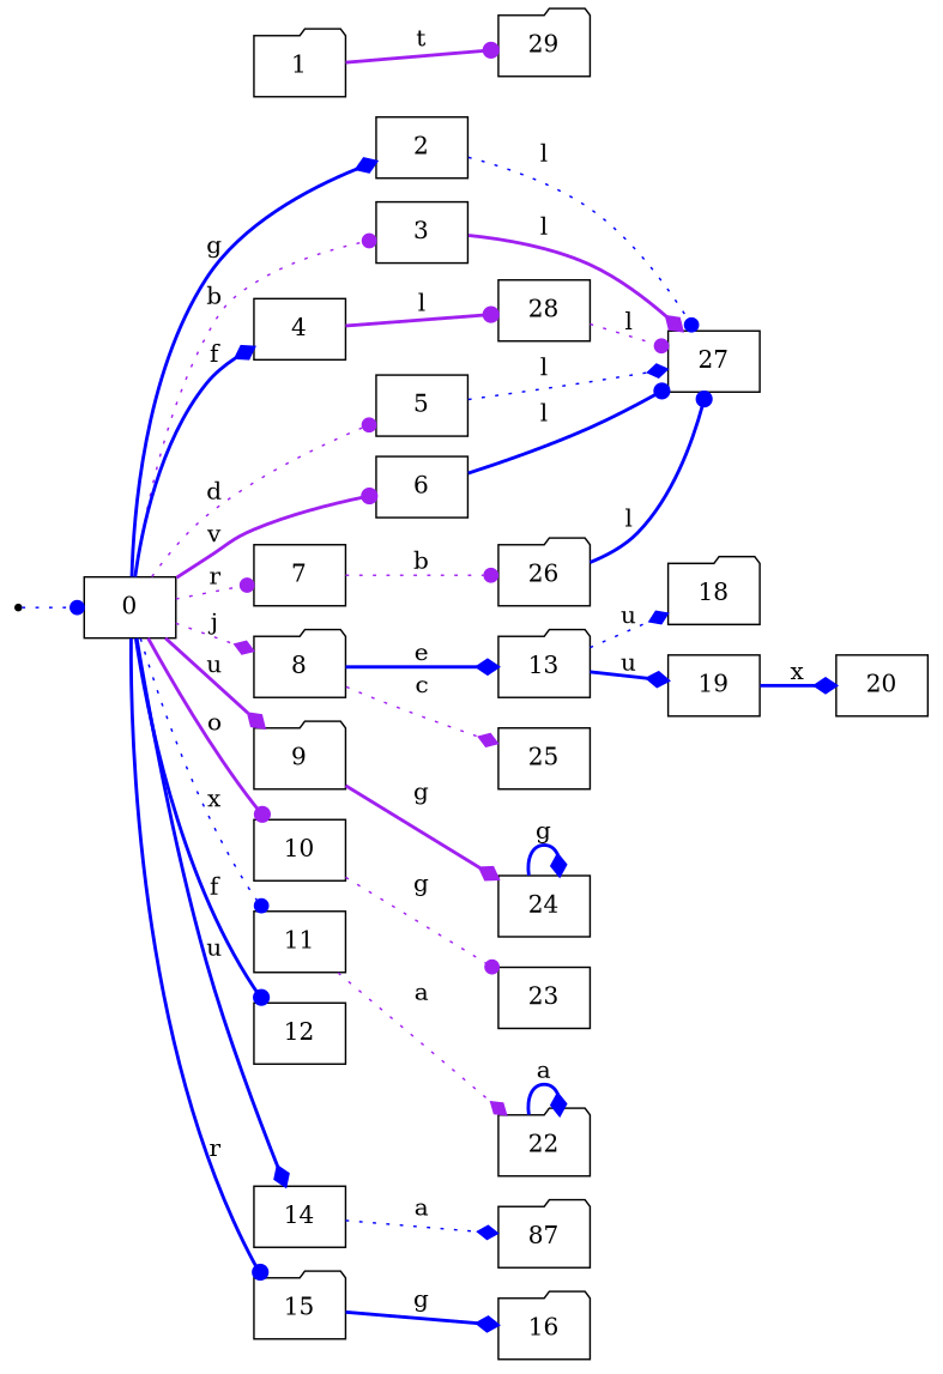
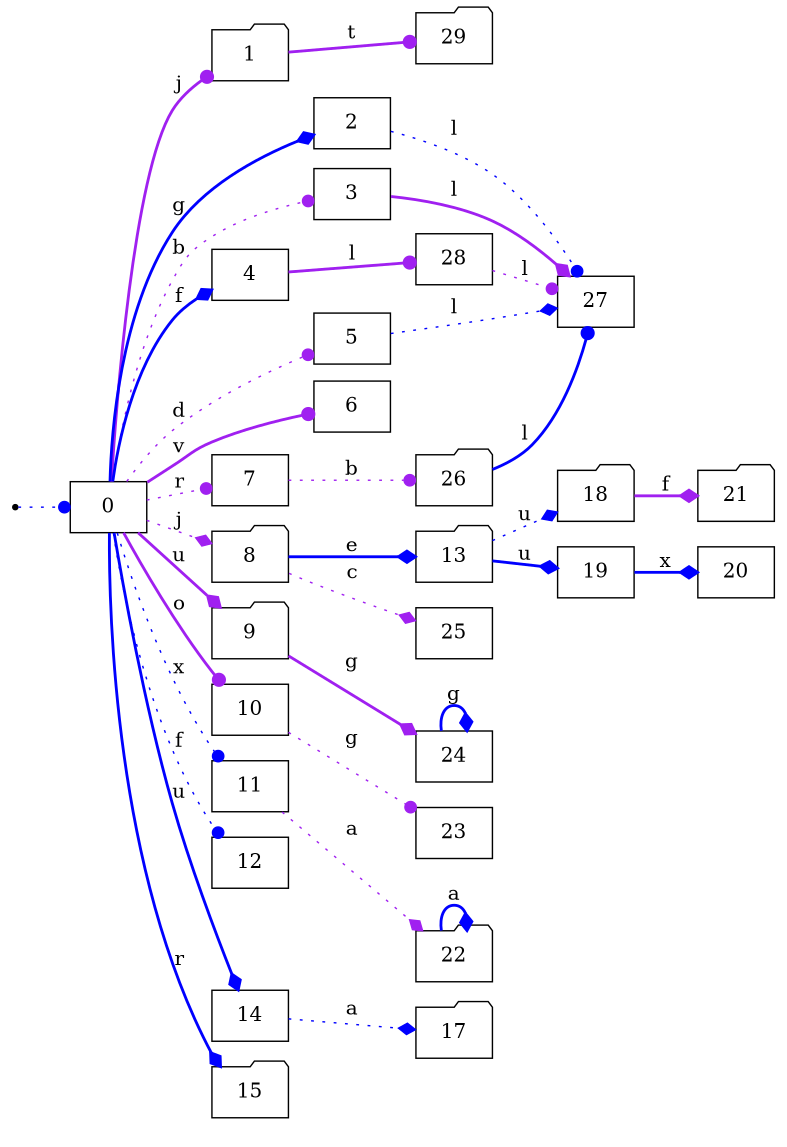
  digraph {
    rankdir=LR
    node [shape=box]
    edge [arrowhead=diamond color=blue style=bold]
    dummy0 [shape=point]
    0
    1 [shape=folder]
    2
    3
    4
    5
    6
    7
    8 [shape=folder]
    9 [shape=folder]
    10
    11
    12
    14
    15 [shape=folder]
    29 [shape=folder]
    27
    28
    26 [shape=folder]
    13 [shape=folder]
    25
    24
    23
    22 [shape=folder]
    18 [shape=folder]
    19
-   17 [shape=folder label=87]
-   16 [shape=folder]
+   17 [shape=folder]
+   21 [shape=folder]
    20
    dummy0 -> 0 [arrowhead=dot style=dotted]
+   0 -> 1 [arrowhead=dot color=purple label=j]
    0 -> 2 [label=g]
    0 -> 3 [arrowhead=dot color=purple label=b style=dotted]
    0 -> 4 [label=f]
    0 -> 5 [arrowhead=dot color=purple label=d style=dotted]
    0 -> 6 [arrowhead=dot color=purple label=v]
    0 -> 7 [arrowhead=dot color=purple label=r style=dotted]
    0 -> 8 [color=purple label=j style=dotted]
    0 -> 9 [color=purple label=u]
    0 -> 10 [arrowhead=dot color=purple label=o]
    0 -> 11 [arrowhead=dot label=x style=dotted]
-   0 -> 12 [arrowhead=dot label=f]
+   0 -> 12 [arrowhead=dot label=f style=dotted]
    0 -> 14 [label=u]
-   0 -> 15 [arrowhead=dot label=r]
+   0 -> 15 [label=r]
    1 -> 29 [arrowhead=dot color=purple label=t]
    2 -> 27 [arrowhead=dot label=l style=dotted]
    3 -> 27 [color=purple label=l]
    4 -> 28 [arrowhead=dot color=purple label=l]
    5 -> 27 [label=l style=dotted]
-   6 -> 27 [arrowhead=dot label=l]
    7 -> 26 [arrowhead=dot color=purple label=b style=dotted]
    8 -> 13 [label=e]
    8 -> 25 [color=purple label=c style=dotted]
    9 -> 24 [color=purple label=g]
    10 -> 23 [arrowhead=dot color=purple label=g style=dotted]
    11 -> 22 [color=purple label=a style=dotted]
    14 -> 17 [label=a style=dotted]
-   15 -> 16 [label=g]
    28 -> 27 [arrowhead=dot color=purple label=l style=dotted]
    26 -> 27 [arrowhead=dot label=l]
    13 -> 18 [label=u style=dotted]
    13 -> 19 [label=u]
    24 -> 24 [label=g]
    22 -> 22 [label=a]
+   18 -> 21 [color=purple label=f]
    19 -> 20 [label=x]
  }
